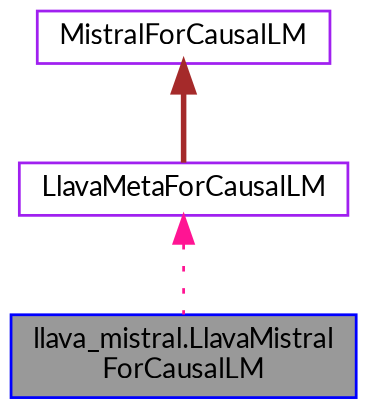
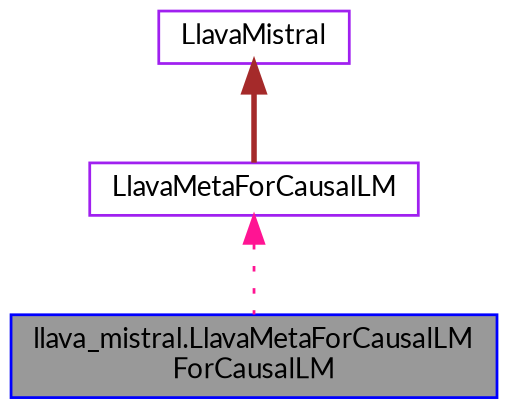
  digraph {
    fontname=Lato
    node [color=purple fillcolor=white fontname=Lato fontsize=10 shape=box style=filled]
    edge [dir=back fontname=Lato fontsize=10 labelfontname=Helvetica labelfontsize=10]
-   n1 [color=blue fillcolor=grey60 fontcolor=black height=0.2 label="llava_mistral.LlavaMistral\lForCausalLM" width=0.4]
-   n2 [height=0.2 label=MistralForCausalLM width=0.4]
+   n1 [color=blue fillcolor=grey60 fontcolor=black height=0.2 label="llava_mistral.LlavaMetaForCausalLM\lForCausalLM" width=0.4]
+   n2 [height=0.2 label=LlavaMistral width=0.4]
    n3 [height=0.2 label=LlavaMetaForCausalLM width=0.4]
    n2 -> n3 [color=brown style=bold]
    n3 -> n1 [color=deeppink style=dotted]
  }
